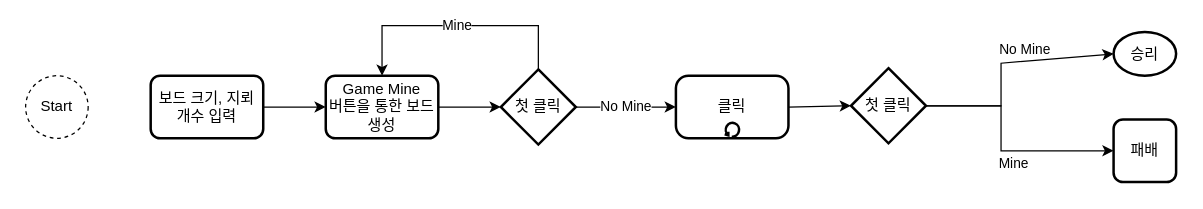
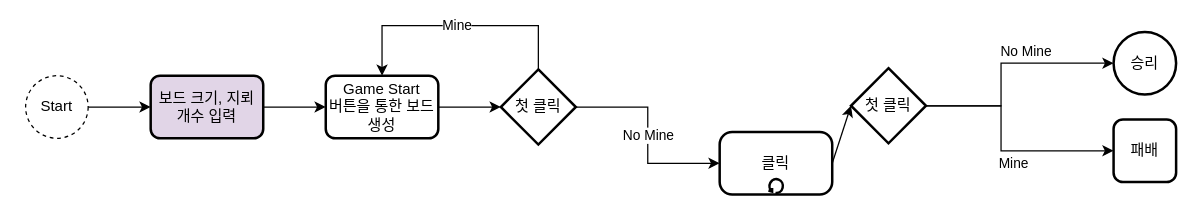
  <mxCell id="0" />
  <mxCell id="1" parent="0" />
+ <mxCell id="2" value="" style="edgeStyle=orthogonalEdgeStyle;rounded=0;orthogonalLoop=1;jettySize=auto;html=1;" edge="1" parent="1" source="3" target="6"><mxGeometry relative="1" as="geometry" /></mxCell>
  <mxCell id="3" value="Start" style="ellipse;whiteSpace=wrap;html=1;aspect=fixed;dashed=1;" vertex="1" parent="1"><mxGeometry x="20" y="60" width="50" height="50" as="geometry" /></mxCell>
- <mxCell id="4" value="승리" style="ellipse;whiteSpace=wrap;html=1;aspect=fixed;strokeWidth=2;" vertex="1" parent="1"><mxGeometry x="890" y="25" width="50" height="35" as="geometry" /></mxCell>
+ <mxCell id="4" value="승리" style="ellipse;whiteSpace=wrap;html=1;aspect=fixed;strokeWidth=2;" vertex="1" parent="1"><mxGeometry x="890" y="25" width="50" height="50" as="geometry" /></mxCell>
  <mxCell id="5" value="" style="edgeStyle=orthogonalEdgeStyle;rounded=0;orthogonalLoop=1;jettySize=auto;html=1;" edge="1" parent="1" source="6" target="8"><mxGeometry relative="1" as="geometry" /></mxCell>
- <mxCell id="6" value="보드 크기, 지뢰 개수 입력" style="rounded=1;whiteSpace=wrap;html=1;strokeWidth=2;" vertex="1" parent="1"><mxGeometry x="120" y="60" width="90" height="50" as="geometry" /></mxCell>
+ <mxCell id="6" value="보드 크기, 지뢰 개수 입력" style="rounded=1;whiteSpace=wrap;html=1;strokeWidth=2;fillColor=#e1d5e7;" vertex="1" parent="1"><mxGeometry x="120" y="60" width="90" height="50" as="geometry" /></mxCell>
  <mxCell id="7" value="" style="edgeStyle=orthogonalEdgeStyle;rounded=0;orthogonalLoop=1;jettySize=auto;html=1;" edge="1" parent="1" source="8" target="13"><mxGeometry relative="1" as="geometry"><mxPoint x="420" y="85" as="targetPoint" /></mxGeometry></mxCell>
- <mxCell id="8" value="Game Mine&lt;br&gt;버튼을 통한 보드 생성" style="whiteSpace=wrap;html=1;rounded=1;strokeWidth=2;" vertex="1" parent="1"><mxGeometry x="260" y="60" width="90" height="50" as="geometry" /></mxCell>
+ <mxCell id="8" value="Game Start&lt;br&gt;버튼을 통한 보드 생성" style="whiteSpace=wrap;html=1;rounded=1;strokeWidth=2;" vertex="1" parent="1"><mxGeometry x="260" y="60" width="90" height="50" as="geometry" /></mxCell>
  <mxCell id="9" value="No Mine" style="edgeStyle=orthogonalEdgeStyle;rounded=0;orthogonalLoop=1;jettySize=auto;html=1;" edge="1" parent="1" source="13" target="11"><mxGeometry relative="1" as="geometry"><mxPoint x="480" y="85" as="sourcePoint" /><mxPoint x="530" y="85" as="targetPoint" /></mxGeometry></mxCell>
  <mxCell id="10" value="Mine" style="endArrow=classic;html=1;rounded=0;entryX=0.5;entryY=0;entryDx=0;entryDy=0;" edge="1" parent="1" source="13" target="8"><mxGeometry width="50" height="50" relative="1" as="geometry"><mxPoint x="450" y="55" as="sourcePoint" /><mxPoint x="460" y="150" as="targetPoint" /><Array as="points"><mxPoint x="430" y="20" /><mxPoint x="305" y="20" /></Array></mxGeometry></mxCell>
- <mxCell id="11" value="클릭" style="points=[[0.25,0,0],[0.5,0,0],[0.75,0,0],[1,0.25,0],[1,0.5,0],[1,0.75,0],[0.75,1,0],[0.5,1,0],[0.25,1,0],[0,0.75,0],[0,0.5,0],[0,0.25,0]];shape=mxgraph.bpmn.task;whiteSpace=wrap;rectStyle=rounded;size=10;taskMarker=abstract;isLoopStandard=1;strokeWidth=2;" vertex="1" parent="1"><mxGeometry x="540" y="60" width="90" height="50" as="geometry" /></mxCell>
+ <mxCell id="11" value="클릭" style="points=[[0.25,0,0],[0.5,0,0],[0.75,0,0],[1,0.25,0],[1,0.5,0],[1,0.75,0],[0.75,1,0],[0.5,1,0],[0.25,1,0],[0,0.75,0],[0,0.5,0],[0,0.25,0]];shape=mxgraph.bpmn.task;whiteSpace=wrap;rectStyle=rounded;size=10;taskMarker=abstract;isLoopStandard=1;strokeWidth=2;" vertex="1" parent="1"><mxGeometry x="575" y="105" width="90" height="50" as="geometry" /></mxCell>
  <mxCell id="12" value="패배" style="whiteSpace=wrap;html=1;aspect=fixed;strokeWidth=2;rounded=1;" vertex="1" parent="1"><mxGeometry x="890" y="95" width="50" height="50" as="geometry" /></mxCell>
  <mxCell id="13" value="첫 클릭" style="rhombus;whiteSpace=wrap;html=1;strokeWidth=2;" vertex="1" parent="1"><mxGeometry x="400" y="55" width="60" height="60" as="geometry" /></mxCell>
  <mxCell id="14" value="첫 클릭" style="rhombus;whiteSpace=wrap;html=1;strokeWidth=2;" vertex="1" parent="1"><mxGeometry x="680" y="54" width="60" height="60" as="geometry" /></mxCell>
  <mxCell id="15" value="" style="endArrow=classic;html=1;rounded=0;exitX=1;exitY=0.5;exitDx=0;exitDy=0;exitPerimeter=0;entryX=0;entryY=0.5;entryDx=0;entryDy=0;" edge="1" parent="1" source="11" target="14"><mxGeometry width="50" height="50" relative="1" as="geometry"><mxPoint x="410" y="200" as="sourcePoint" /><mxPoint x="460" y="150" as="targetPoint" /></mxGeometry></mxCell>
  <mxCell id="16" value="No Mine" style="endArrow=classic;html=1;rounded=0;exitX=1;exitY=0.5;exitDx=0;exitDy=0;entryX=0;entryY=0.5;entryDx=0;entryDy=0;" edge="1" parent="1" source="14" target="4"><mxGeometry x="0.234" y="9" width="50" height="50" relative="1" as="geometry"><mxPoint x="410" y="200" as="sourcePoint" /><mxPoint x="460" y="150" as="targetPoint" /><Array as="points"><mxPoint x="800" y="84" /><mxPoint x="800" y="50" /></Array><mxPoint as="offset" /></mxGeometry></mxCell>
  <mxCell id="17" value="Mine" style="endArrow=classic;html=1;rounded=0;exitX=1;exitY=0.5;exitDx=0;exitDy=0;entryX=0;entryY=0.5;entryDx=0;entryDy=0;" edge="1" parent="1" source="14" target="12"><mxGeometry x="0.14" y="-10" width="50" height="50" relative="1" as="geometry"><mxPoint x="750" y="94" as="sourcePoint" /><mxPoint x="950" y="65" as="targetPoint" /><Array as="points"><mxPoint x="800" y="84" /><mxPoint x="800" y="120" /></Array><mxPoint as="offset" /></mxGeometry></mxCell>
